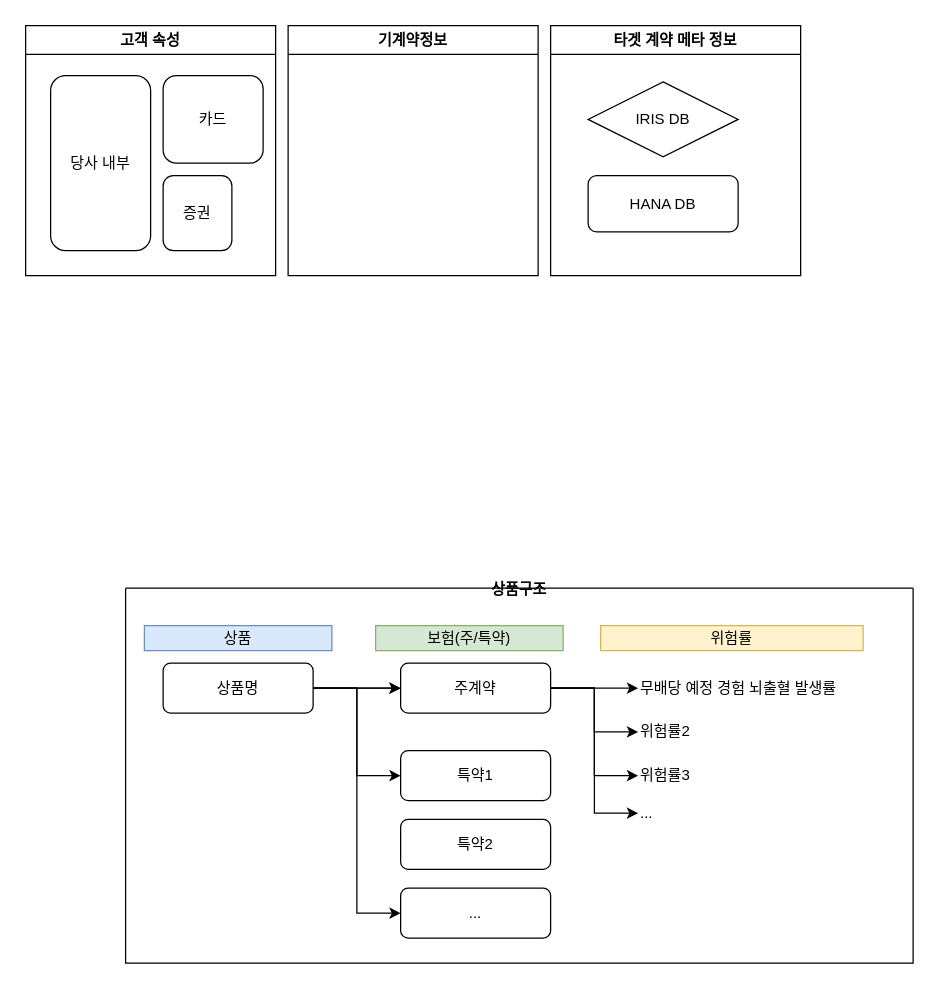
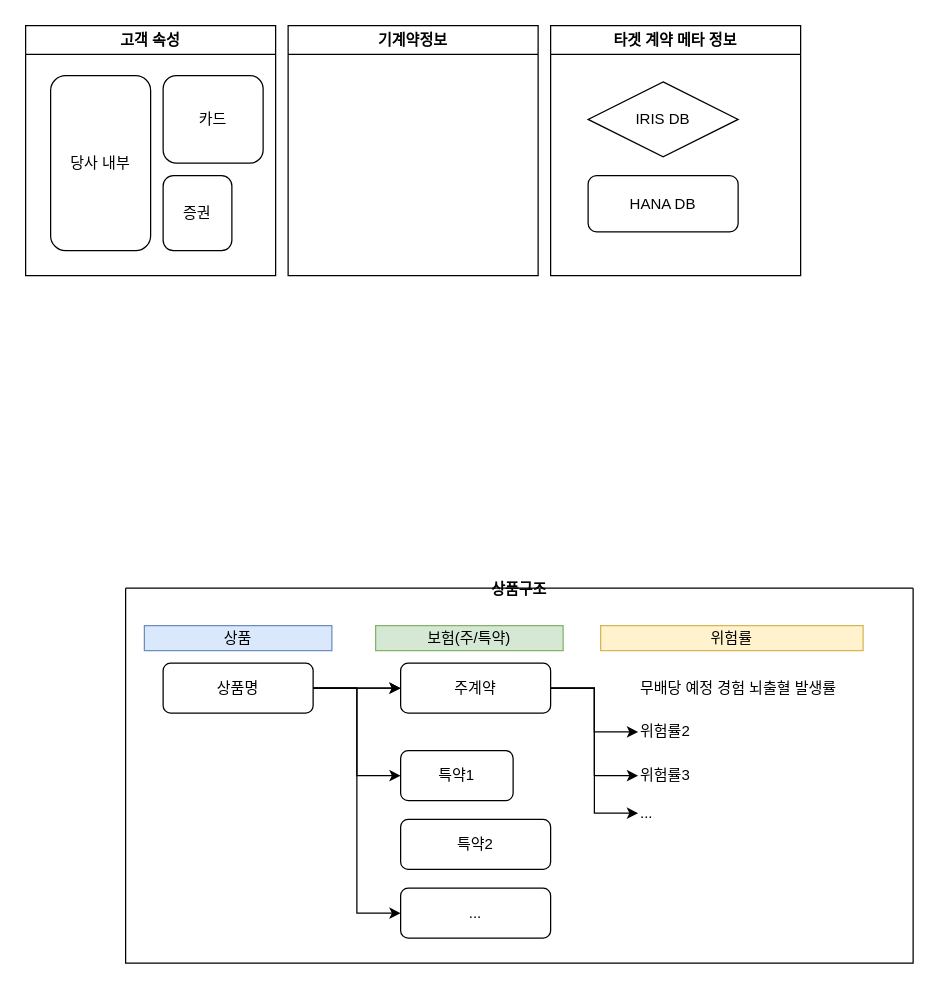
  <mxCell id="0" />
  <mxCell id="1" parent="0" />
  <mxCell id="2" value="당사 내부" style="rounded=1;whiteSpace=wrap;html=1;" vertex="1" parent="1"><mxGeometry x="40" y="60" width="80" height="140" as="geometry" /></mxCell>
  <mxCell id="3" value="카드" style="rounded=1;whiteSpace=wrap;html=1;" vertex="1" parent="1"><mxGeometry x="130" y="60" width="80" height="70" as="geometry" /></mxCell>
  <mxCell id="4" value="증권" style="rounded=1;whiteSpace=wrap;html=1;" vertex="1" parent="1"><mxGeometry x="130" y="140" width="55" height="60" as="geometry" /></mxCell>
  <mxCell id="5" value="고객 속성" style="swimlane;whiteSpace=wrap;html=1;" vertex="1" parent="1"><mxGeometry x="20" y="20" width="200" height="200" as="geometry" /></mxCell>
  <mxCell id="6" value="기계약정보" style="swimlane;whiteSpace=wrap;html=1;" vertex="1" parent="1"><mxGeometry x="230" y="20" width="200" height="200" as="geometry" /></mxCell>
  <mxCell id="7" value="타겟 계약 메타 정보" style="swimlane;whiteSpace=wrap;html=1;" vertex="1" parent="1"><mxGeometry x="440" y="20" width="200" height="200" as="geometry" /></mxCell>
  <mxCell id="8" value="IRIS DB" style="rhombus;whiteSpace=wrap;html=1;" vertex="1" parent="7"><mxGeometry x="30" y="45" width="120" height="60" as="geometry" /></mxCell>
  <mxCell id="9" value="HANA DB" style="rounded=1;whiteSpace=wrap;html=1;" vertex="1" parent="7"><mxGeometry x="30" y="120" width="120" height="45" as="geometry" /></mxCell>
  <mxCell id="10" value="" style="group" vertex="1" connectable="0" parent="1"><mxGeometry x="100" y="470" width="630" height="300" as="geometry" /></mxCell>
  <mxCell id="11" value="상품명" style="rounded=1;whiteSpace=wrap;html=1;" vertex="1" parent="10"><mxGeometry x="30" y="60" width="120" height="40" as="geometry" /></mxCell>
  <mxCell id="12" value="주계약" style="rounded=1;whiteSpace=wrap;html=1;" vertex="1" parent="10"><mxGeometry x="220" y="60" width="120" height="40" as="geometry" /></mxCell>
  <mxCell id="13" value="" style="edgeStyle=orthogonalEdgeStyle;rounded=0;orthogonalLoop=1;jettySize=auto;html=1;" edge="1" parent="10" source="11" target="12"><mxGeometry relative="1" as="geometry"><Array as="points"><mxPoint x="180" y="80" /><mxPoint x="180" y="80" /></Array></mxGeometry></mxCell>
  <mxCell id="14" value="" style="edgeStyle=orthogonalEdgeStyle;rounded=0;orthogonalLoop=1;jettySize=auto;html=1;" edge="1" parent="10" source="11" target="12"><mxGeometry relative="1" as="geometry" /></mxCell>
- <mxCell id="15" value="특약1" style="rounded=1;whiteSpace=wrap;html=1;" vertex="1" parent="10"><mxGeometry x="220" y="130" width="120" height="40" as="geometry" /></mxCell>
+ <mxCell id="15" value="특약1" style="rounded=1;whiteSpace=wrap;html=1;" vertex="1" parent="10"><mxGeometry x="220" y="130" width="90" height="40" as="geometry" /></mxCell>
  <mxCell id="16" style="edgeStyle=orthogonalEdgeStyle;rounded=0;orthogonalLoop=1;jettySize=auto;html=1;exitX=1;exitY=0.5;exitDx=0;exitDy=0;entryX=0;entryY=0.5;entryDx=0;entryDy=0;" edge="1" parent="10" source="11" target="15"><mxGeometry relative="1" as="geometry"><mxPoint x="180" y="150" as="targetPoint" /><Array as="points"><mxPoint x="185" y="80" /><mxPoint x="185" y="150" /></Array></mxGeometry></mxCell>
  <mxCell id="17" value="특약2" style="rounded=1;whiteSpace=wrap;html=1;" vertex="1" parent="10"><mxGeometry x="220" y="185" width="120" height="40" as="geometry" /></mxCell>
  <mxCell id="18" value="..." style="rounded=1;whiteSpace=wrap;html=1;" vertex="1" parent="10"><mxGeometry x="220" y="240" width="120" height="40" as="geometry" /></mxCell>
  <mxCell id="19" style="edgeStyle=orthogonalEdgeStyle;rounded=0;orthogonalLoop=1;jettySize=auto;html=1;exitX=1;exitY=0.5;exitDx=0;exitDy=0;entryX=0;entryY=0.5;entryDx=0;entryDy=0;" edge="1" parent="10" source="11" target="18"><mxGeometry relative="1" as="geometry" /></mxCell>
  <mxCell id="20" value="무배당 예정 경험 뇌출혈 발생률" style="text;html=1;strokeColor=none;fillColor=none;align=left;verticalAlign=middle;whiteSpace=wrap;rounded=0;" vertex="1" parent="10"><mxGeometry x="410" y="65" width="210" height="30" as="geometry" /></mxCell>
- <mxCell id="21" value="" style="edgeStyle=orthogonalEdgeStyle;rounded=0;orthogonalLoop=1;jettySize=auto;html=1;" edge="1" parent="10" source="12" target="20"><mxGeometry relative="1" as="geometry" /></mxCell>
  <mxCell id="22" value="위험률2" style="text;html=1;strokeColor=none;fillColor=none;align=left;verticalAlign=middle;whiteSpace=wrap;rounded=0;" vertex="1" parent="10"><mxGeometry x="410" y="100" width="60" height="30" as="geometry" /></mxCell>
  <mxCell id="23" style="edgeStyle=orthogonalEdgeStyle;rounded=0;orthogonalLoop=1;jettySize=auto;html=1;entryX=0;entryY=0.5;entryDx=0;entryDy=0;" edge="1" parent="10" source="12" target="22"><mxGeometry relative="1" as="geometry" /></mxCell>
  <mxCell id="24" value="위험률3" style="text;html=1;strokeColor=none;fillColor=none;align=left;verticalAlign=middle;whiteSpace=wrap;rounded=0;" vertex="1" parent="10"><mxGeometry x="410" y="135" width="60" height="30" as="geometry" /></mxCell>
  <mxCell id="25" style="edgeStyle=orthogonalEdgeStyle;rounded=0;orthogonalLoop=1;jettySize=auto;html=1;exitX=1;exitY=0.5;exitDx=0;exitDy=0;entryX=0;entryY=0.5;entryDx=0;entryDy=0;" edge="1" parent="10" source="12" target="24"><mxGeometry relative="1" as="geometry" /></mxCell>
  <mxCell id="26" value="..." style="text;html=1;strokeColor=none;fillColor=none;align=left;verticalAlign=middle;whiteSpace=wrap;rounded=0;" vertex="1" parent="10"><mxGeometry x="410" y="165" width="60" height="30" as="geometry" /></mxCell>
  <mxCell id="27" style="edgeStyle=orthogonalEdgeStyle;rounded=0;orthogonalLoop=1;jettySize=auto;html=1;exitX=1;exitY=0.5;exitDx=0;exitDy=0;entryX=0;entryY=0.5;entryDx=0;entryDy=0;" edge="1" parent="10" source="12" target="26"><mxGeometry relative="1" as="geometry" /></mxCell>
  <mxCell id="28" value="상품" style="rounded=0;whiteSpace=wrap;html=1;fillColor=#dae8fc;strokeColor=#6c8ebf;" vertex="1" parent="10"><mxGeometry x="15" y="30" width="150" height="20" as="geometry" /></mxCell>
  <mxCell id="29" value="보험(주/특약)" style="rounded=0;whiteSpace=wrap;html=1;fillColor=#d5e8d4;strokeColor=#82b366;" vertex="1" parent="10"><mxGeometry x="200" y="30" width="150" height="20" as="geometry" /></mxCell>
  <mxCell id="30" value="위험률" style="rounded=0;whiteSpace=wrap;html=1;fillColor=#fff2cc;strokeColor=#d6b656;" vertex="1" parent="10"><mxGeometry x="380" y="30" width="210" height="20" as="geometry" /></mxCell>
  <mxCell id="31" value="상품구조" style="swimlane;startSize=0;rounded=0;glass=0;" vertex="1" parent="10"><mxGeometry width="630" height="300" as="geometry"><mxRectangle width="80" height="30" as="alternateBounds" /></mxGeometry></mxCell>
